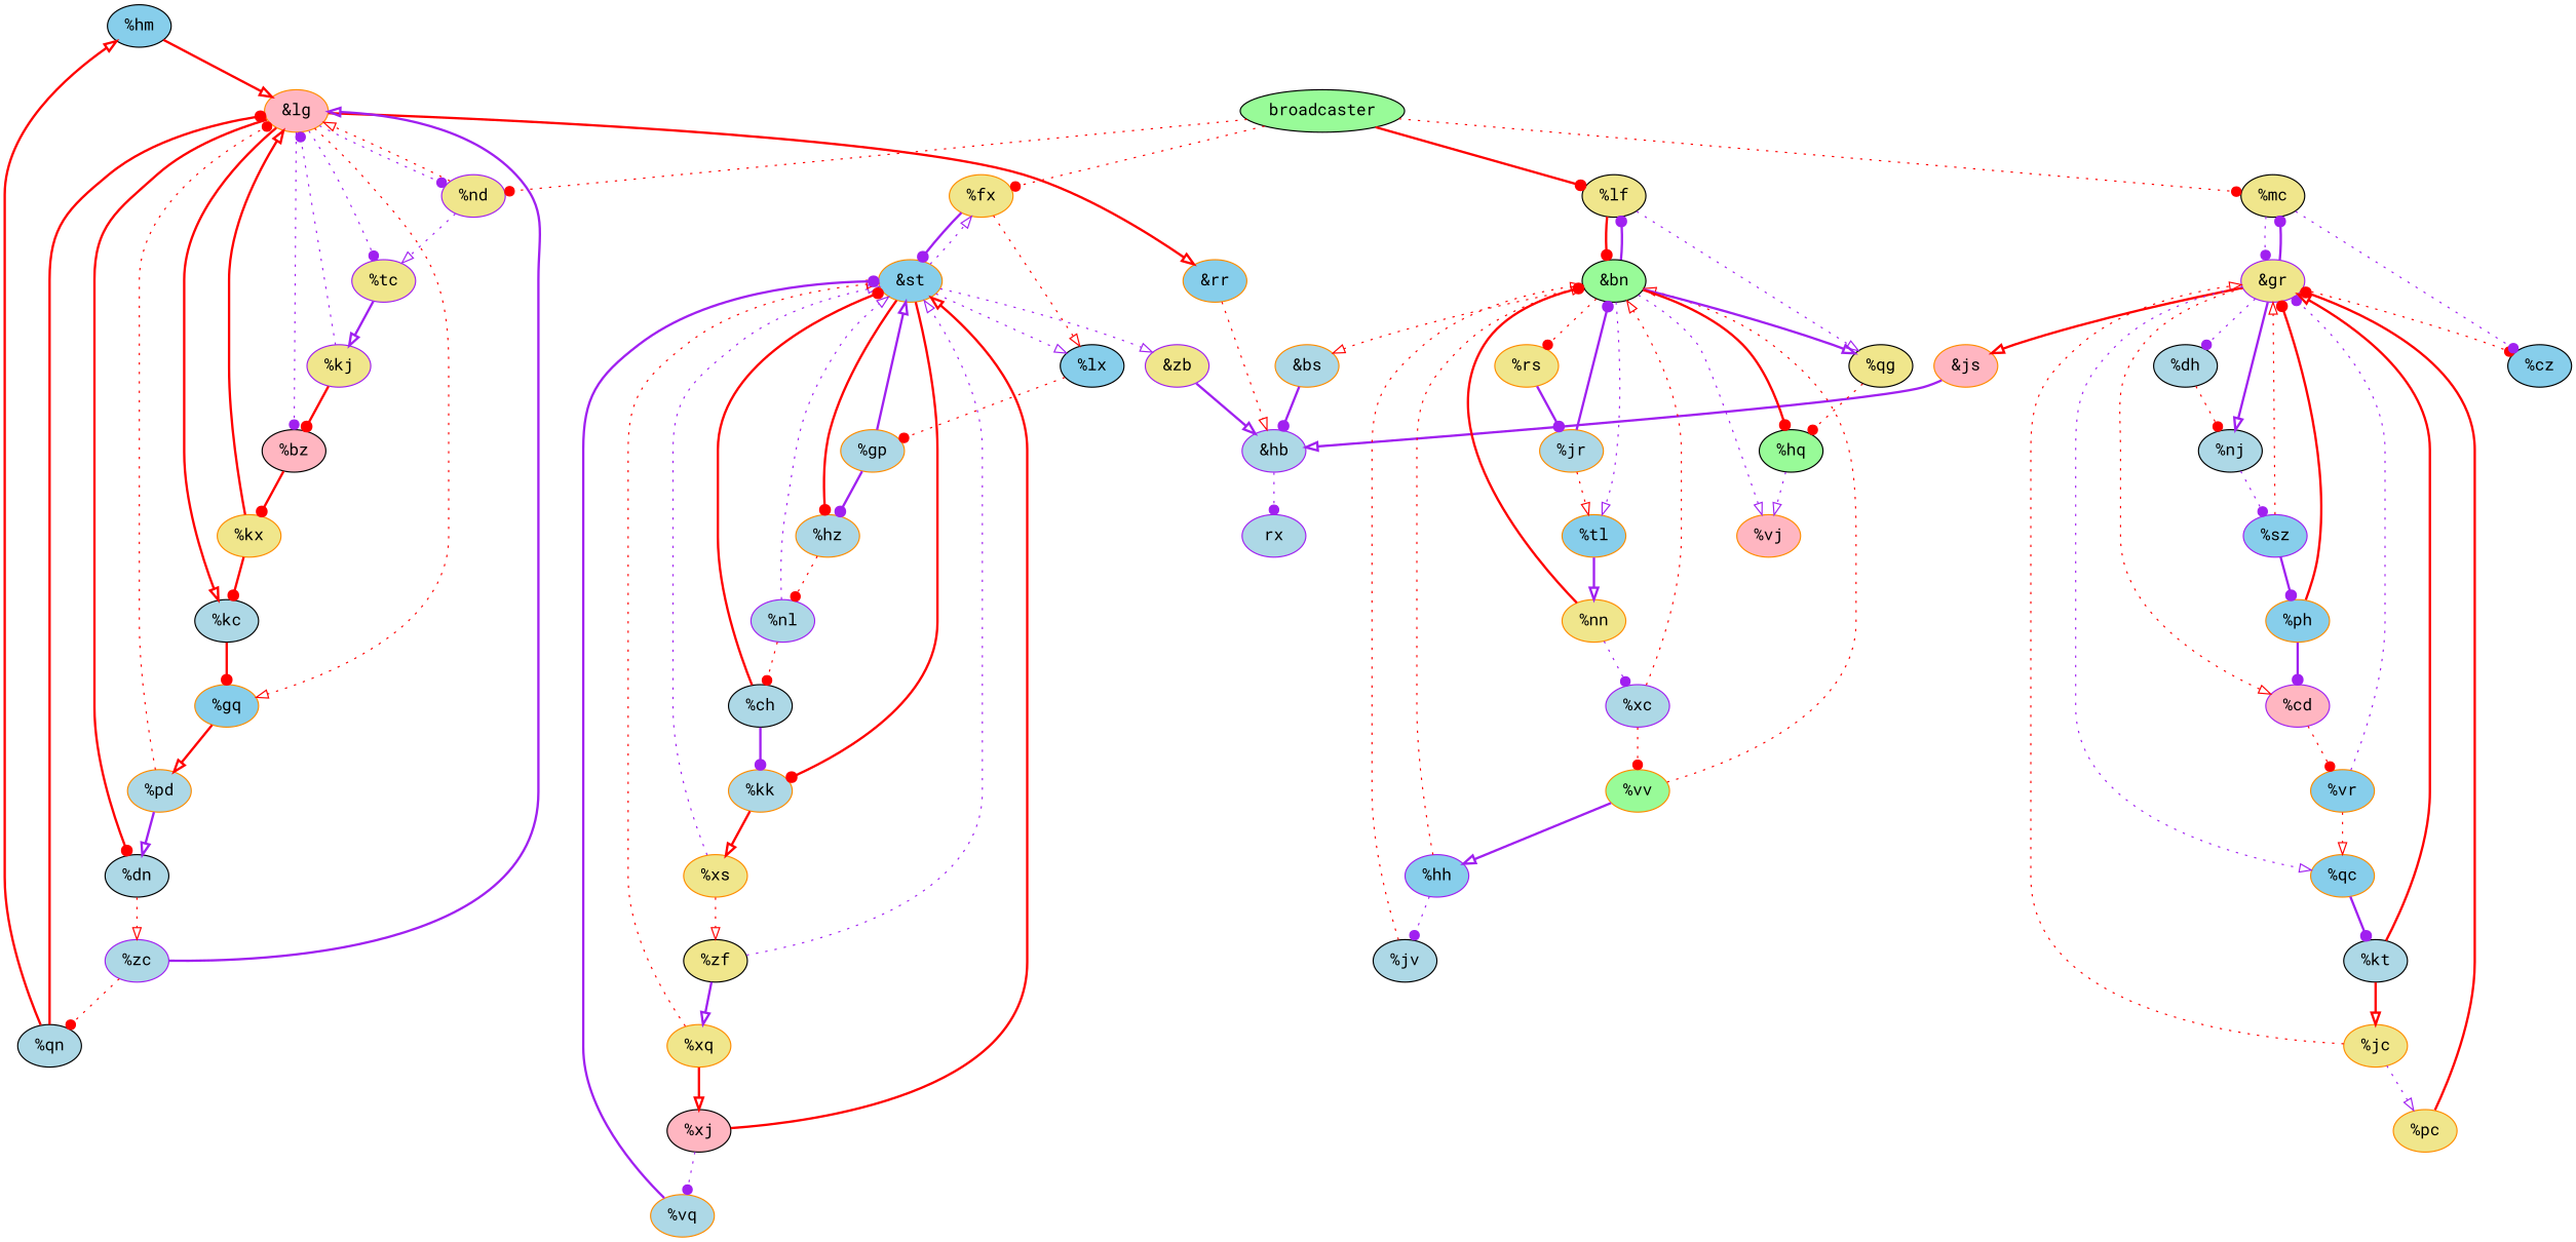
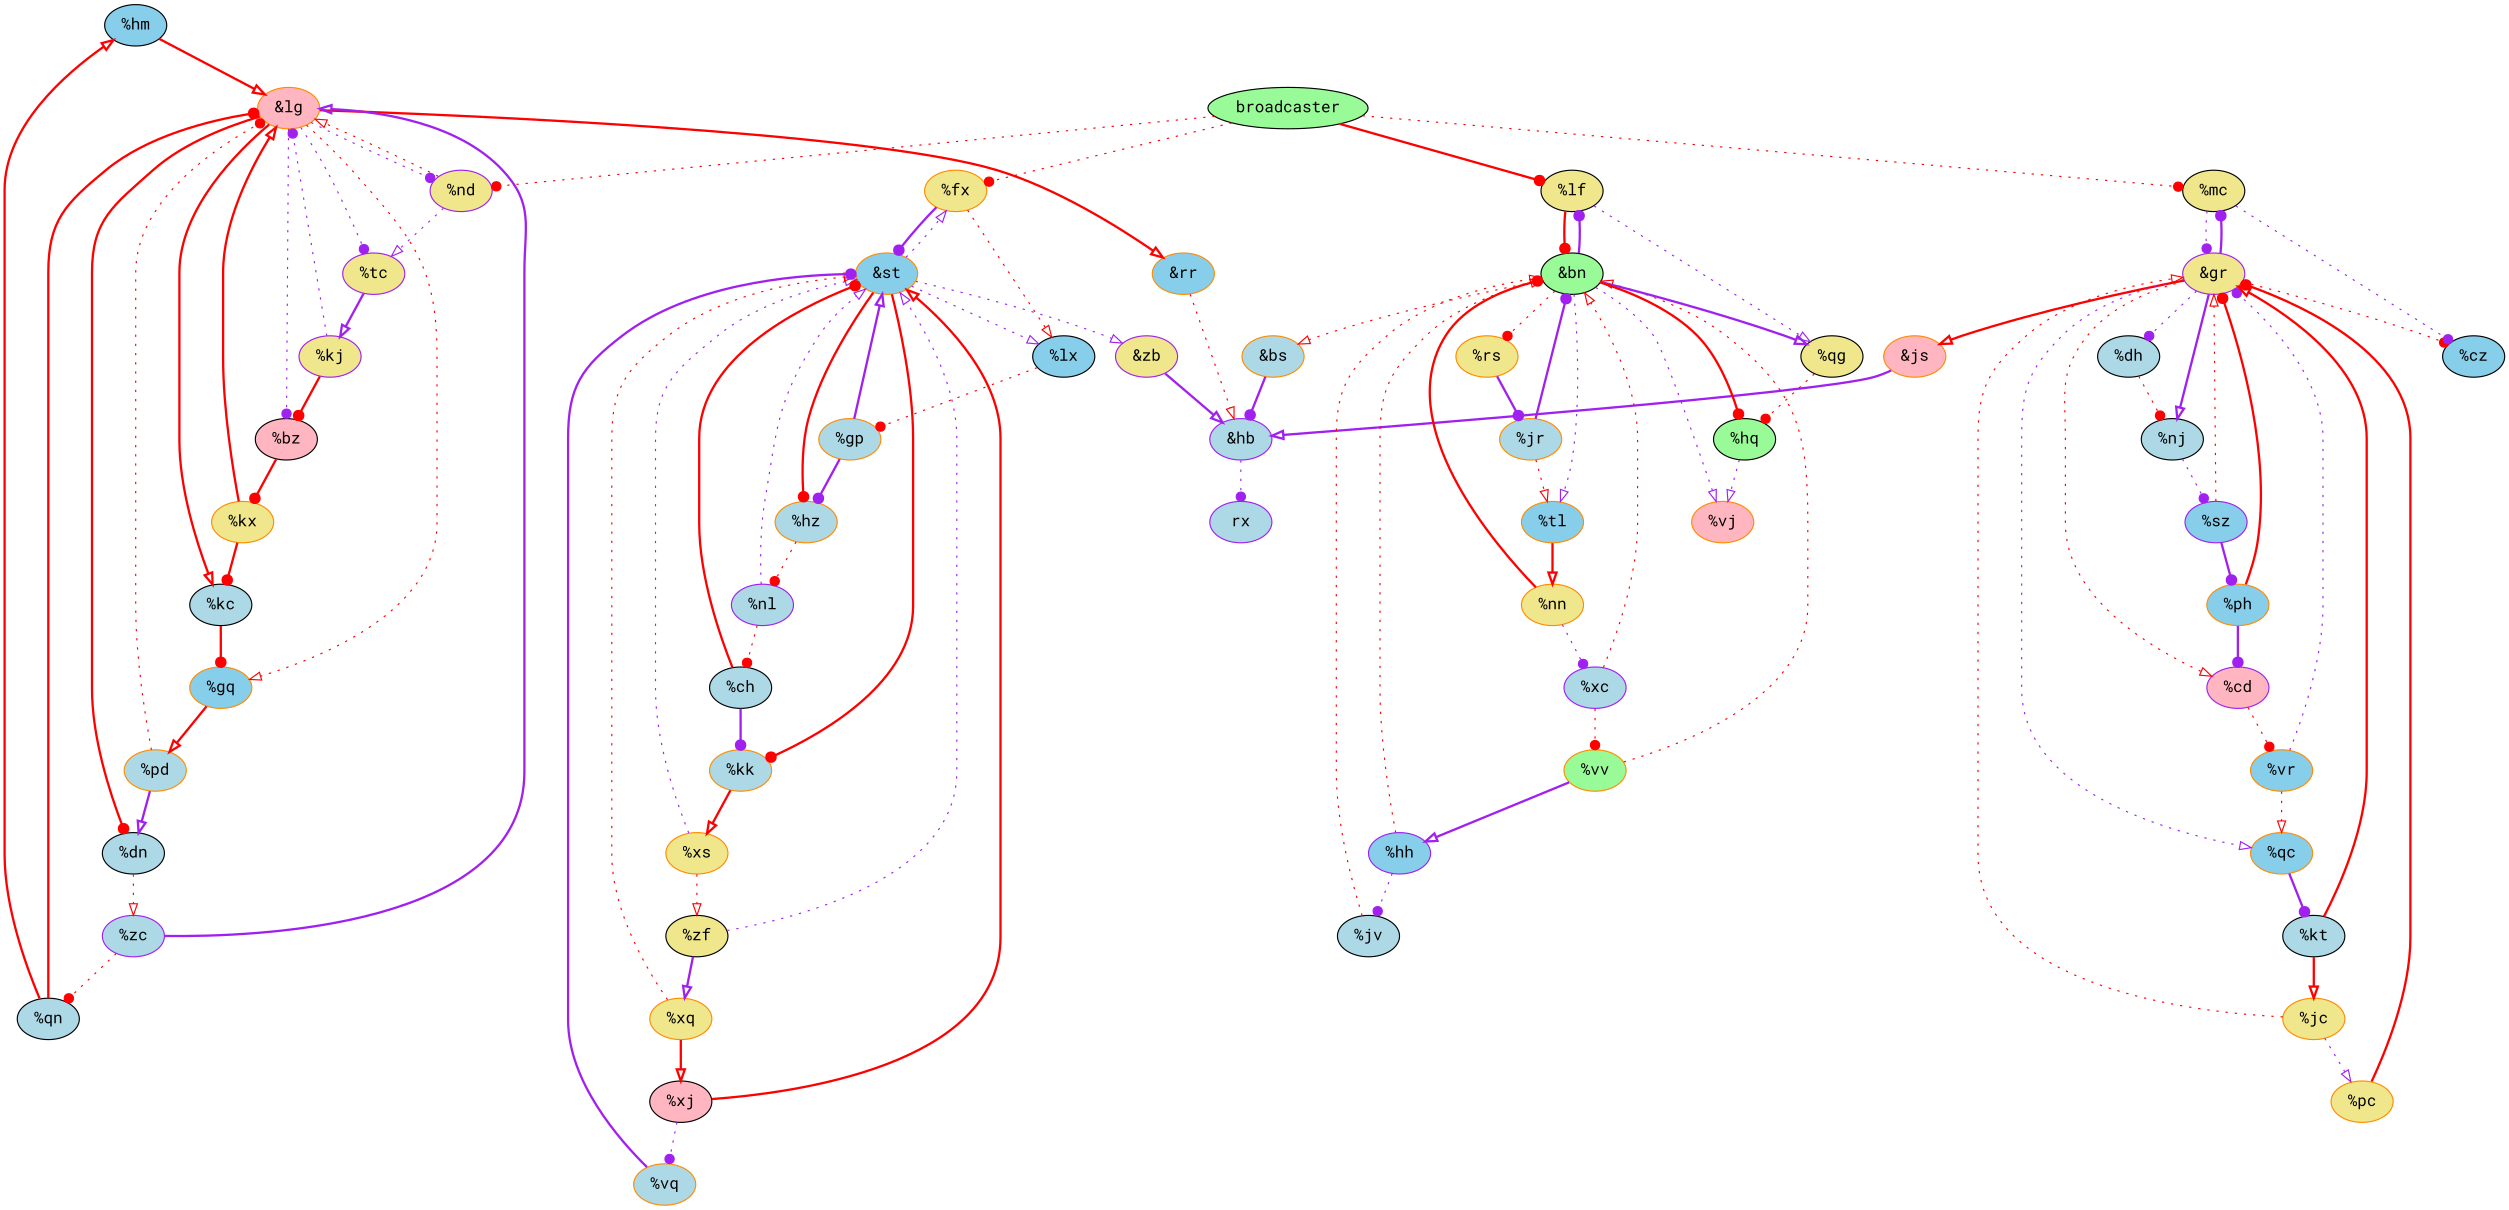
  digraph {
    fontname="Roboto Mono"
    node [color=darkorange fillcolor=lightblue fontname="Roboto Mono" style=filled]
    edge [arrowhead=dot color=red fontname="Roboto Mono" style=dotted]
    n1 [color=black fillcolor=skyblue label="%hm"]
    n2 [fillcolor=lightpink label="&lg"]
    n3 [color=black label="%dn"]
    n4 [color=purple fillcolor=khaki label="%nd"]
    n5 [color=purple fillcolor=khaki label="%tc"]
    n6 [fillcolor=skyblue label="%gq"]
    n7 [color=black fillcolor=lightpink label="%bz"]
    n8 [color=black label="%kc"]
    n9 [fillcolor=skyblue label="&rr"]
    n10 [color=purple label="%zc"]
    n11 [color=purple fillcolor=khaki label="%kj"]
    n12 [label="%pd"]
    n13 [fillcolor=khaki label="%kx"]
    n14 [color=purple label="&hb"]
    n15 [fillcolor=skyblue label="%ph"]
    n16 [color=purple fillcolor=khaki label="&gr"]
    n17 [color=purple fillcolor=lightpink label="%cd"]
    n18 [fillcolor=lightpink label="&js"]
    n19 [color=black fillcolor=khaki label="%mc"]
    n20 [fillcolor=skyblue label="%qc"]
    n21 [color=black fillcolor=skyblue label="%cz"]
    n22 [color=black label="%dh"]
    n23 [color=black label="%nj"]
    n24 [fillcolor=skyblue label="%vr"]
    n25 [color=black label="%kt"]
    n26 [color=purple fillcolor=skyblue label="%sz"]
    n27 [fillcolor=khaki label="%xs"]
    n28 [fillcolor=skyblue label="&st"]
    n29 [color=black fillcolor=khaki label="%zf"]
    n30 [fillcolor=khaki label="%fx"]
    n31 [color=black fillcolor=skyblue label="%lx"]
    n32 [label="%kk"]
    n33 [label="%hz"]
    n34 [color=purple fillcolor=khaki label="&zb"]
    n35 [fillcolor=khaki label="%xq"]
    n36 [label="%gp"]
    n37 [color=purple label="%nl"]
    n38 [color=black fillcolor=lightpink label="%xj"]
    n39 [color=purple label="%xc"]
    n40 [fillcolor=palegreen label="%vv"]
    n41 [color=black fillcolor=palegreen label="&bn"]
    n42 [color=purple fillcolor=skyblue label="%hh"]
    n43 [fillcolor=skyblue label="%tl"]
    n44 [color=black fillcolor=khaki label="%lf"]
    n45 [color=black fillcolor=khaki label="%qg"]
    n46 [color=black fillcolor=palegreen label="%hq"]
    n47 [fillcolor=lightpink label="%vj"]
    n48 [fillcolor=khaki label="%rs"]
    n49 [label="&bs"]
    n50 [color=black label="%jv"]
    n51 [fillcolor=khaki label="%nn"]
    n52 [label="%jr"]
    n53 [color=black label="%qn"]
    n54 [fillcolor=khaki label="%pc"]
    n55 [label="%vq"]
    n56 [color=black label="%ch"]
    rx [color=purple]
    broadcaster [color=black fillcolor=palegreen]
    n59 [fillcolor=khaki label="%jc"]
    n1 -> n2 [arrowhead=onormal style=bold]
    n2 -> n3 [style=bold]
    n2 -> n4 [color=purple]
    n2 -> n5 [color=purple]
    n2 -> n6 [arrowhead=onormal]
    n2 -> n7 [color=purple]
    n2 -> n8 [arrowhead=onormal style=bold]
    n2 -> n9 [arrowhead=onormal style=bold]
    n3 -> n10 [arrowhead=onormal]
    n4 -> n2 [arrowhead=onormal]
    n4 -> n5 [arrowhead=onormal color=purple]
    n5 -> n11 [arrowhead=onormal color=purple style=bold]
    n6 -> n12 [arrowhead=onormal style=bold]
    n7 -> n13 [style=bold]
    n8 -> n6 [style=bold]
    n9 -> n14 [arrowhead=onormal]
    n10 -> n2 [arrowhead=onormal color=purple style=bold]
    n10 -> n53
    n11 -> n2 [color=purple]
    n11 -> n7 [style=bold]
    n12 -> n2
    n12 -> n3 [arrowhead=onormal color=purple style=bold]
    n13 -> n2 [arrowhead=onormal style=bold]
    n13 -> n8 [style=bold]
    n14 -> rx [color=purple]
    n15 -> n16 [style=bold]
    n15 -> n17 [color=purple style=bold]
    n16 -> n17 [arrowhead=onormal]
    n16 -> n18 [arrowhead=onormal style=bold]
    n16 -> n19 [color=purple style=bold]
    n16 -> n20 [arrowhead=onormal color=purple]
    n16 -> n21
    n16 -> n22 [color=purple]
    n16 -> n23 [arrowhead=onormal color=purple style=bold]
    n17 -> n24
    n18 -> n14 [arrowhead=onormal color=purple style=bold]
    n19 -> n16 [color=purple]
    n19 -> n21 [color=purple]
    n20 -> n25 [color=purple style=bold]
    n22 -> n23
    n23 -> n26 [color=purple]
    n24 -> n16 [color=purple]
    n24 -> n20 [arrowhead=onormal]
    n25 -> n16 [arrowhead=onormal style=bold]
    n25 -> n59 [arrowhead=onormal style=bold]
    n26 -> n15 [color=purple style=bold]
    n26 -> n16 [arrowhead=onormal]
    n27 -> n28 [arrowhead=onormal color=purple]
    n27 -> n29 [arrowhead=onormal]
    n28 -> n30 [arrowhead=onormal color=purple]
    n28 -> n31 [arrowhead=onormal color=purple]
    n28 -> n32 [style=bold]
    n28 -> n33 [style=bold]
    n28 -> n34 [arrowhead=onormal color=purple]
    n29 -> n28 [arrowhead=onormal color=purple]
    n29 -> n35 [arrowhead=onormal color=purple style=bold]
    n30 -> n28 [color=purple style=bold]
    n30 -> n31 [arrowhead=onormal]
    n31 -> n36
    n32 -> n27 [arrowhead=onormal style=bold]
    n33 -> n37
    n34 -> n14 [arrowhead=onormal color=purple style=bold]
    n35 -> n28 [arrowhead=onormal]
    n35 -> n38 [arrowhead=onormal style=bold]
    n36 -> n28 [arrowhead=onormal color=purple style=bold]
    n36 -> n33 [color=purple style=bold]
    n37 -> n28 [arrowhead=onormal color=purple]
    n37 -> n56
    n38 -> n28 [arrowhead=onormal style=bold]
    n38 -> n55 [color=purple]
    n39 -> n40
    n39 -> n41 [arrowhead=onormal]
    n40 -> n41 [arrowhead=onormal]
    n40 -> n42 [arrowhead=onormal color=purple style=bold]
    n41 -> n43 [arrowhead=onormal color=purple]
    n41 -> n44 [color=purple style=bold]
    n41 -> n45 [arrowhead=onormal color=purple style=bold]
    n41 -> n46 [style=bold]
    n41 -> n47 [arrowhead=onormal color=purple]
    n41 -> n48
    n41 -> n49 [arrowhead=onormal]
    n42 -> n41 [arrowhead=onormal]
    n42 -> n50 [color=purple]
-   n43 -> n51 [arrowhead=onormal color=purple style=bold]
+   n43 -> n51 [arrowhead=onormal style=bold]
    n44 -> n41 [style=bold]
    n44 -> n45 [arrowhead=onormal color=purple]
    n45 -> n46
    n46 -> n47 [arrowhead=onormal color=purple]
    n48 -> n52 [color=purple style=bold]
    n49 -> n14 [color=purple style=bold]
    n50 -> n41 [arrowhead=onormal]
    n51 -> n39 [color=purple]
    n51 -> n41 [style=bold]
    n52 -> n41 [color=purple style=bold]
    n52 -> n43 [arrowhead=onormal]
    n53 -> n1 [arrowhead=onormal style=bold]
    n53 -> n2 [style=bold]
    n54 -> n16 [style=bold]
    n55 -> n28 [color=purple style=bold]
    n56 -> n28 [style=bold]
    n56 -> n32 [color=purple style=bold]
    broadcaster -> n4
    broadcaster -> n19
    broadcaster -> n30
    broadcaster -> n44 [style=bold]
    n59 -> n16 [arrowhead=onormal]
    n59 -> n54 [arrowhead=onormal color=purple]
  }
